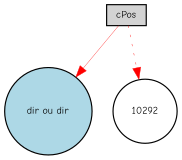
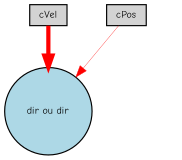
  digraph {
    fontname="Comic Neue"
    node [fillcolor=lightgray fontname="Comic Neue" fontsize=9 shape=box style=filled]
    edge [color=red fontname="Comic Neue" style=solid]
    cPos [height=0.2 width=0.2]
    n2 [fillcolor=lightblue height=0.2 label="dir ou dir" shape=circle width=0.2]
-   10292 [fillcolor=white height=0.2 shape=circle width=0.2]
+   cVel [height=0.2 width=0.2]
    cPos -> n2 [penwidth=0.2577574857886858]
-   cPos -> 10292 [penwidth=0.3342858858118028 style=dotted]
+   cVel -> n2 [penwidth=3.6146733233996367]
  }
